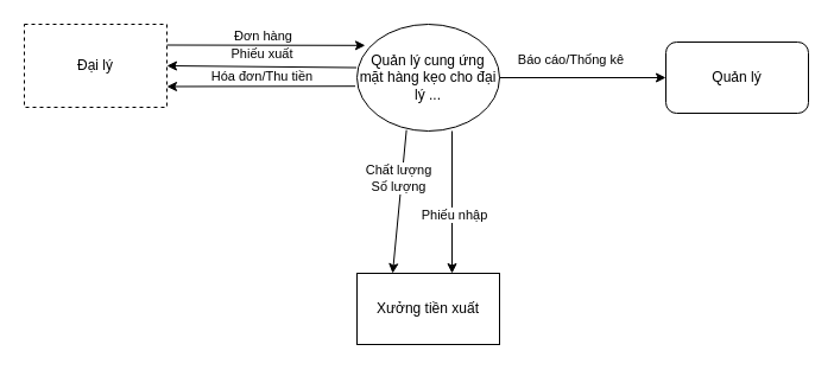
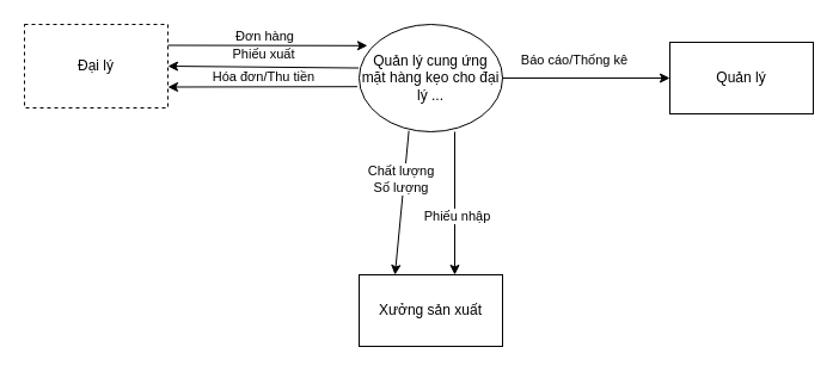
  <mxCell id="0" />
  <mxCell id="1" parent="0" />
  <mxCell id="2" value="Đại lý" style="rounded=0;whiteSpace=wrap;html=1;dashed=1;" vertex="1" parent="1"><mxGeometry x="20" y="20" width="120" height="70" as="geometry" /></mxCell>
  <mxCell id="3" value="Quản lý cung ứng mặt hàng kẹo cho đại lý ..." style="ellipse;whiteSpace=wrap;html=1;" vertex="1" parent="1"><mxGeometry x="300" y="20" width="120" height="90" as="geometry" /></mxCell>
  <mxCell id="4" value="" style="endArrow=classic;html=1;rounded=0;entryX=1;entryY=0.5;entryDx=0;entryDy=0;exitX=-0.004;exitY=0.406;exitDx=0;exitDy=0;exitPerimeter=0;" edge="1" parent="1" source="3" target="2"><mxGeometry width="50" height="50" relative="1" as="geometry"><mxPoint x="160" y="150" as="sourcePoint" /><mxPoint x="180" y="70" as="targetPoint" /></mxGeometry></mxCell>
  <mxCell id="5" value="Phiếu xuất" style="edgeLabel;html=1;align=center;verticalAlign=middle;resizable=0;points=[];" vertex="1" connectable="0" parent="4"><mxGeometry x="0.205" y="-1" relative="1" as="geometry"><mxPoint x="16" y="-10" as="offset" /></mxGeometry></mxCell>
  <mxCell id="6" value="" style="endArrow=classic;html=1;rounded=0;exitX=-0.012;exitY=0.58;exitDx=0;exitDy=0;exitPerimeter=0;entryX=1;entryY=0.75;entryDx=0;entryDy=0;" edge="1" parent="1" source="3" target="2"><mxGeometry width="50" height="50" relative="1" as="geometry"><mxPoint x="160" y="190" as="sourcePoint" /><mxPoint x="140" y="66" as="targetPoint" /></mxGeometry></mxCell>
  <mxCell id="7" value="Hóa đơn/Thu tiền" style="edgeLabel;html=1;align=center;verticalAlign=middle;resizable=0;points=[];" vertex="1" connectable="0" parent="6"><mxGeometry x="0.202" y="-3" relative="1" as="geometry"><mxPoint x="16" y="-6" as="offset" /></mxGeometry></mxCell>
- <mxCell id="8" value="Quản lý" style="whiteSpace=wrap;html=1;rounded=1;" vertex="1" parent="1"><mxGeometry x="560" y="35" width="120" height="60" as="geometry" /></mxCell>
+ <mxCell id="8" value="Quản lý" style="rounded=0;whiteSpace=wrap;html=1;" vertex="1" parent="1"><mxGeometry x="560" y="35" width="120" height="60" as="geometry" /></mxCell>
  <mxCell id="9" value="" style="endArrow=classic;html=1;rounded=0;exitX=1;exitY=0.5;exitDx=0;exitDy=0;entryX=0;entryY=0.5;entryDx=0;entryDy=0;" edge="1" parent="1" source="3" target="8"><mxGeometry width="50" height="50" relative="1" as="geometry"><mxPoint x="470" y="100" as="sourcePoint" /><mxPoint x="520" y="50" as="targetPoint" /></mxGeometry></mxCell>
  <mxCell id="10" value="Báo cáo/Thống kê" style="edgeLabel;html=1;align=center;verticalAlign=middle;resizable=0;points=[];" vertex="1" connectable="0" parent="9"><mxGeometry x="-0.342" y="5" relative="1" as="geometry"><mxPoint x="13" y="-11" as="offset" /></mxGeometry></mxCell>
  <mxCell id="11" value="" style="endArrow=classic;html=1;rounded=0;exitX=1;exitY=0.25;exitDx=0;exitDy=0;entryX=0.058;entryY=0.198;entryDx=0;entryDy=0;entryPerimeter=0;" edge="1" parent="1" source="2" target="3"><mxGeometry width="50" height="50" relative="1" as="geometry"><mxPoint x="220" y="20" as="sourcePoint" /><mxPoint x="270" y="-30" as="targetPoint" /></mxGeometry></mxCell>
  <mxCell id="12" value="Đơn hàng" style="edgeLabel;html=1;align=center;verticalAlign=middle;resizable=0;points=[];" vertex="1" connectable="0" parent="11"><mxGeometry x="-0.1" y="4" relative="1" as="geometry"><mxPoint x="5" y="-4" as="offset" /></mxGeometry></mxCell>
- <mxCell id="13" value="Xưởng tiền xuất" style="rounded=0;whiteSpace=wrap;html=1;" vertex="1" parent="1"><mxGeometry x="300" y="230" width="120" height="60" as="geometry" /></mxCell>
+ <mxCell id="13" value="Xưởng sản xuất" style="rounded=0;whiteSpace=wrap;html=1;" vertex="1" parent="1"><mxGeometry x="300" y="230" width="120" height="60" as="geometry" /></mxCell>
  <mxCell id="14" value="" style="endArrow=classic;html=1;rounded=0;entryX=0.5;entryY=0;entryDx=0;entryDy=0;" edge="1" parent="1"><mxGeometry width="50" height="50" relative="1" as="geometry"><mxPoint x="380" y="110" as="sourcePoint" /><mxPoint x="380" y="230" as="targetPoint" /></mxGeometry></mxCell>
  <mxCell id="15" value="Phiếu nhập" style="edgeLabel;html=1;align=center;verticalAlign=middle;resizable=0;points=[];" vertex="1" connectable="0" parent="14"><mxGeometry x="-0.058" y="1" relative="1" as="geometry"><mxPoint y="13" as="offset" /></mxGeometry></mxCell>
  <mxCell id="16" value="" style="endArrow=classic;html=1;rounded=0;exitX=0.347;exitY=0.991;exitDx=0;exitDy=0;exitPerimeter=0;" edge="1" parent="1" source="3"><mxGeometry width="50" height="50" relative="1" as="geometry"><mxPoint x="270" y="170" as="sourcePoint" /><mxPoint x="330" y="230" as="targetPoint" /></mxGeometry></mxCell>
  <mxCell id="17" value="Chất lượng&lt;br&gt;Số lượng" style="edgeLabel;html=1;align=center;verticalAlign=middle;resizable=0;points=[];" vertex="1" connectable="0" parent="16"><mxGeometry x="0.323" y="-1" relative="1" as="geometry"><mxPoint x="2" y="-39" as="offset" /></mxGeometry></mxCell>
